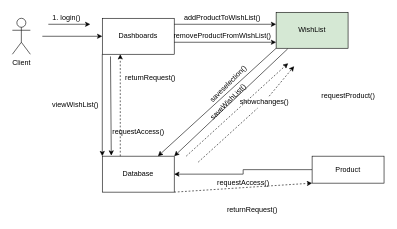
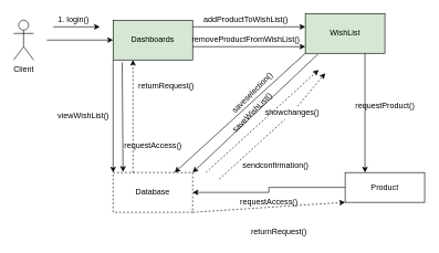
  <mxCell id="0" />
  <mxCell id="1" parent="0" />
- <mxCell id="2" value="Dashboards" style="rounded=0;whiteSpace=wrap;html=1;" vertex="1" parent="1"><mxGeometry x="170" y="30" width="120" height="60" as="geometry" /></mxCell>
+ <mxCell id="2" value="Dashboards" style="rounded=0;whiteSpace=wrap;html=1;fillColor=#d5e8d4;" vertex="1" parent="1"><mxGeometry x="170" y="30" width="120" height="60" as="geometry" /></mxCell>
  <mxCell id="3" value="WishList" style="rounded=0;whiteSpace=wrap;html=1;fillColor=#d5e8d4;" vertex="1" parent="1"><mxGeometry x="460" y="20" width="120" height="60" as="geometry" /></mxCell>
- <mxCell id="4" value="Database" style="rounded=0;whiteSpace=wrap;html=1;" vertex="1" parent="1"><mxGeometry x="170" y="260" width="120" height="60" as="geometry" /></mxCell>
+ <mxCell id="4" value="Database" style="rounded=0;whiteSpace=wrap;html=1;dashed=1;" vertex="1" parent="1"><mxGeometry x="170" y="260" width="120" height="60" as="geometry" /></mxCell>
  <mxCell id="5" value="" style="endArrow=classic;html=1;exitX=0.114;exitY=1.061;exitDx=0;exitDy=0;entryX=0.125;entryY=-0.017;entryDx=0;entryDy=0;entryPerimeter=0;exitPerimeter=0;" edge="1" parent="1" source="2" target="4"><mxGeometry width="50" height="50" relative="1" as="geometry"><mxPoint x="480" y="120" as="sourcePoint" /><mxPoint x="530" y="70" as="targetPoint" /></mxGeometry></mxCell>
  <mxCell id="6" value="" style="endArrow=classic;html=1;exitX=0;exitY=1;exitDx=0;exitDy=0;" edge="1" parent="1" source="3" target="4"><mxGeometry width="50" height="50" relative="1" as="geometry"><mxPoint x="480" y="120" as="sourcePoint" /><mxPoint x="530" y="70" as="targetPoint" /></mxGeometry></mxCell>
  <mxCell id="7" value="" style="endArrow=classic;html=1;entryX=1;entryY=1;entryDx=0;entryDy=0;" edge="1" parent="1"><mxGeometry width="50" height="50" relative="1" as="geometry"><mxPoint x="80" y="40" as="sourcePoint" /><mxPoint x="150" y="40" as="targetPoint" /></mxGeometry></mxCell>
  <mxCell id="8" value="" style="endArrow=classic;html=1;entryX=0;entryY=0.5;entryDx=0;entryDy=0;" edge="1" parent="1" target="2"><mxGeometry width="50" height="50" relative="1" as="geometry"><mxPoint x="70" y="60" as="sourcePoint" /><mxPoint x="470" y="150" as="targetPoint" /></mxGeometry></mxCell>
  <mxCell id="9" value="" style="html=1;labelBackgroundColor=#ffffff;startArrow=none;startFill=0;startSize=6;endArrow=classic;endFill=1;endSize=6;jettySize=auto;orthogonalLoop=1;strokeWidth=1;dashed=1;fontSize=14;" edge="1" parent="1" source="24"><mxGeometry width="60" height="60" relative="1" as="geometry"><mxPoint x="400" y="270" as="sourcePoint" /><mxPoint x="490" y="110" as="targetPoint" /><Array as="points" /></mxGeometry></mxCell>
  <mxCell id="10" value="" style="html=1;labelBackgroundColor=#ffffff;startArrow=none;startFill=0;startSize=6;endArrow=classic;endFill=1;endSize=6;jettySize=auto;orthogonalLoop=1;strokeWidth=1;dashed=1;fontSize=14;" edge="1" parent="1"><mxGeometry width="60" height="60" relative="1" as="geometry"><mxPoint x="310" y="260" as="sourcePoint" /><mxPoint x="480" y="105" as="targetPoint" /><Array as="points" /></mxGeometry></mxCell>
  <mxCell id="11" value="1. login()" style="text;html=1;align=center;verticalAlign=middle;resizable=0;points=[];autosize=1;strokeColor=none;" vertex="1" parent="1"><mxGeometry x="80" y="20" width="60" height="20" as="geometry" /></mxCell>
  <mxCell id="12" value="" style="html=1;labelBackgroundColor=#ffffff;startArrow=none;startFill=0;startSize=6;endArrow=classic;endFill=1;endSize=6;jettySize=auto;orthogonalLoop=1;strokeWidth=1;dashed=1;fontSize=14;exitX=0.25;exitY=0;exitDx=0;exitDy=0;entryX=0.25;entryY=1;entryDx=0;entryDy=0;" edge="1" parent="1" source="4" target="2"><mxGeometry width="60" height="60" relative="1" as="geometry"><mxPoint x="345" y="140" as="sourcePoint" /><mxPoint x="277" y="91" as="targetPoint" /><Array as="points" /></mxGeometry></mxCell>
  <mxCell id="13" value="returnRequest()" style="text;html=1;align=center;verticalAlign=middle;resizable=0;points=[];autosize=1;strokeColor=none;" vertex="1" parent="1"><mxGeometry x="200" y="120" width="100" height="20" as="geometry" /></mxCell>
  <mxCell id="14" value="&lt;font style=&quot;font-size: 12px; line-height: 1.2;&quot;&gt;requestAccess()&lt;/font&gt;" style="text;html=1;align=center;verticalAlign=middle;resizable=0;points=[];autosize=1;strokeColor=none;" vertex="1" parent="1"><mxGeometry x="180" y="210" width="100" height="20" as="geometry" /></mxCell>
+ <mxCell id="15" value="sendconfirmation()" style="text;html=1;align=center;verticalAlign=middle;resizable=0;points=[];autosize=1;strokeColor=none;" vertex="1" parent="1"><mxGeometry x="360" y="240" width="110" height="20" as="geometry" /></mxCell>
  <mxCell id="16" value="" style="html=1;labelBackgroundColor=#ffffff;startArrow=none;startFill=0;startSize=6;endArrow=none;endFill=1;endSize=6;jettySize=auto;orthogonalLoop=1;strokeWidth=1;dashed=1;fontSize=14;" edge="1" parent="1"><mxGeometry width="60" height="60" relative="1" as="geometry"><mxPoint x="490" y="200" as="sourcePoint" /><mxPoint x="490" y="200" as="targetPoint" /><Array as="points" /></mxGeometry></mxCell>
  <mxCell id="17" value="saveselection()" style="text;html=1;align=center;verticalAlign=middle;resizable=0;points=[];autosize=1;strokeColor=none;rotation=-45;" vertex="1" parent="1"><mxGeometry x="330" y="130" width="100" height="20" as="geometry" /></mxCell>
  <mxCell id="18" value="addProductToWishList()" style="text;html=1;align=center;verticalAlign=middle;resizable=0;points=[];autosize=1;strokeColor=none;" vertex="1" parent="1"><mxGeometry x="300" y="20" width="140" height="20" as="geometry" /></mxCell>
  <mxCell id="19" value="" style="endArrow=classic;html=1;exitX=0.16;exitY=1.018;exitDx=0;exitDy=0;entryX=1;entryY=0;entryDx=0;entryDy=0;exitPerimeter=0;" edge="1" parent="1" source="3" target="4"><mxGeometry width="50" height="50" relative="1" as="geometry"><mxPoint x="509" y="100" as="sourcePoint" /><mxPoint x="357.8" y="220" as="targetPoint" /></mxGeometry></mxCell>
  <mxCell id="20" value="saveWishList()" style="text;html=1;align=center;verticalAlign=middle;resizable=0;points=[];autosize=1;strokeColor=none;rotation=-45;" vertex="1" parent="1"><mxGeometry x="335" y="160" width="90" height="20" as="geometry" /></mxCell>
  <mxCell id="21" value="" style="endArrow=classic;html=1;entryX=0;entryY=0;entryDx=0;entryDy=0;exitX=0;exitY=1;exitDx=0;exitDy=0;" edge="1" parent="1" target="4" source="2"><mxGeometry width="50" height="50" relative="1" as="geometry"><mxPoint x="240" y="90" as="sourcePoint" /><mxPoint x="275" y="248.98" as="targetPoint" /></mxGeometry></mxCell>
  <mxCell id="22" value="viewWishList()" style="text;html=1;align=center;verticalAlign=middle;resizable=0;points=[];autosize=1;strokeColor=none;" vertex="1" parent="1"><mxGeometry x="80" y="165" width="90" height="20" as="geometry" /></mxCell>
  <mxCell id="23" value="Client" style="shape=umlActor;verticalLabelPosition=bottom;verticalAlign=top;html=1;outlineConnect=0;" vertex="1" parent="1"><mxGeometry x="20" y="30" width="30" height="60" as="geometry" /></mxCell>
  <mxCell id="24" value="showchanges()" style="text;html=1;align=center;verticalAlign=middle;resizable=0;points=[];autosize=1;strokeColor=none;" vertex="1" parent="1"><mxGeometry x="390" y="160" width="100" height="20" as="geometry" /></mxCell>
  <mxCell id="25" value="" style="html=1;labelBackgroundColor=#ffffff;startArrow=none;startFill=0;startSize=6;endArrow=none;endFill=1;endSize=6;jettySize=auto;orthogonalLoop=1;strokeWidth=1;dashed=1;fontSize=14;" edge="1" parent="1" target="24"><mxGeometry width="60" height="60" relative="1" as="geometry"><mxPoint x="330" y="270" as="sourcePoint" /><mxPoint x="550" y="130" as="targetPoint" /><Array as="points" /></mxGeometry></mxCell>
  <mxCell id="26" value="" style="endArrow=classic;html=1;exitX=1;exitY=0.25;exitDx=0;exitDy=0;entryX=0;entryY=0.25;entryDx=0;entryDy=0;" edge="1" parent="1"><mxGeometry width="50" height="50" relative="1" as="geometry"><mxPoint y="40" as="sourcePoint" x="290" /><mxPoint x="460" y="40" as="targetPoint" /></mxGeometry></mxCell>
  <mxCell id="27" value="" style="endArrow=classic;html=1;exitX=1;exitY=0.25;exitDx=0;exitDy=0;entryX=0;entryY=0.25;entryDx=0;entryDy=0;" edge="1" parent="1"><mxGeometry width="50" height="50" relative="1" as="geometry"><mxPoint y="70" as="sourcePoint" x="290" /><mxPoint x="460" y="70" as="targetPoint" /></mxGeometry></mxCell>
  <mxCell id="28" value="removeProductFromWishList()" style="text;html=1;align=center;verticalAlign=middle;resizable=0;points=[];autosize=1;strokeColor=none;fillColor=none;" vertex="1" parent="1"><mxGeometry x="280" y="50" width="180" height="20" as="geometry" /></mxCell>
  <mxCell id="29" style="edgeStyle=orthogonalEdgeStyle;rounded=0;orthogonalLoop=1;jettySize=auto;html=1;entryX=1;entryY=0.5;entryDx=0;entryDy=0;" edge="1" parent="1" source="30" target="4"><mxGeometry relative="1" as="geometry" /></mxCell>
  <mxCell id="30" value="Product" style="rounded=0;whiteSpace=wrap;html=1;" vertex="1" parent="1"><mxGeometry x="520" y="260" width="120" height="45" as="geometry" /></mxCell>
  <mxCell id="31" value="requestProduct()" style="text;html=1;align=center;verticalAlign=middle;resizable=0;points=[];autosize=1;strokeColor=none;fillColor=none;" vertex="1" parent="1"><mxGeometry x="530" y="150" width="100" height="20" as="geometry" /></mxCell>
+ <mxCell id="32" value="" style="endArrow=classic;html=1;exitX=0.75;exitY=1;exitDx=0;exitDy=0;entryX=0.25;entryY=0;entryDx=0;entryDy=0;" edge="1" parent="1" source="3" target="30"><mxGeometry width="50" height="50" relative="1" as="geometry"><mxPoint x="580" y="130" as="sourcePoint" /><mxPoint x="750" y="130" as="targetPoint" /></mxGeometry></mxCell>
  <mxCell id="33" value="requestAccess()" style="text;whiteSpace=wrap;html=1;" vertex="1" parent="1"><mxGeometry x="360" y="290" width="110" height="30" as="geometry" /></mxCell>
  <mxCell id="34" value="" style="html=1;labelBackgroundColor=#ffffff;startArrow=none;startFill=0;startSize=6;endArrow=classic;endFill=1;endSize=6;jettySize=auto;orthogonalLoop=1;strokeWidth=1;dashed=1;fontSize=14;exitX=1;exitY=1;exitDx=0;exitDy=0;entryX=0;entryY=1;entryDx=0;entryDy=0;" edge="1" parent="1" source="4" target="30"><mxGeometry width="60" height="60" relative="1" as="geometry"><mxPoint x="249.47" y="520" as="sourcePoint" /><mxPoint x="249.47" y="350" as="targetPoint" /><Array as="points" /></mxGeometry></mxCell>
  <mxCell id="35" value="returnRequest()" style="text;html=1;align=center;verticalAlign=middle;resizable=0;points=[];autosize=1;strokeColor=none;fillColor=none;" vertex="1" parent="1"><mxGeometry x="370" y="340" width="100" height="20" as="geometry" /></mxCell>
